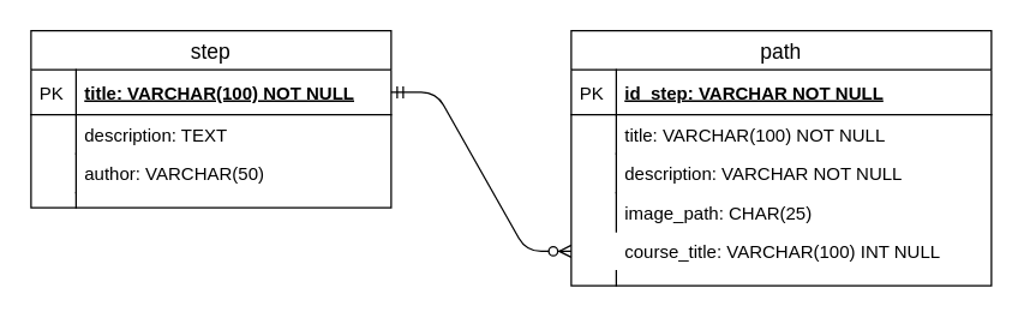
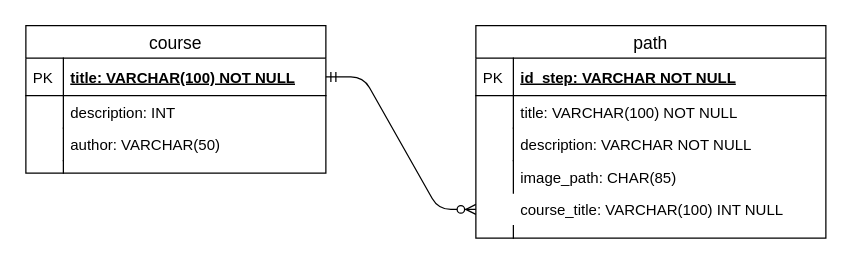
  <mxCell id="0" />
  <mxCell id="1" parent="0" />
- <mxCell id="2" value="step" style="swimlane;fontStyle=0;childLayout=stackLayout;horizontal=1;startSize=26;horizontalStack=0;resizeParent=1;resizeParentMax=0;resizeLast=0;collapsible=1;marginBottom=0;align=center;fontSize=14;" vertex="1" parent="1"><mxGeometry x="20" y="20" width="240" height="118" as="geometry" /></mxCell>
+ <mxCell id="2" value="course" style="swimlane;fontStyle=0;childLayout=stackLayout;horizontal=1;startSize=26;horizontalStack=0;resizeParent=1;resizeParentMax=0;resizeLast=0;collapsible=1;marginBottom=0;align=center;fontSize=14;" vertex="1" parent="1"><mxGeometry x="20" y="20" width="240" height="118" as="geometry" /></mxCell>
  <mxCell id="3" value="title: VARCHAR(100) NOT NULL" style="shape=partialRectangle;top=0;left=0;right=0;bottom=1;align=left;verticalAlign=middle;fillColor=none;spacingLeft=34;spacingRight=4;overflow=hidden;rotatable=0;points=[[0,0.5],[1,0.5]];portConstraint=eastwest;dropTarget=0;fontStyle=5;fontSize=12;" vertex="1" parent="2"><mxGeometry y="26" width="240" height="30" as="geometry" /></mxCell>
  <mxCell id="4" value="PK" style="shape=partialRectangle;top=0;left=0;bottom=0;fillColor=none;align=left;verticalAlign=middle;spacingLeft=4;spacingRight=4;overflow=hidden;rotatable=0;points=[];portConstraint=eastwest;part=1;fontSize=12;" vertex="1" connectable="0" parent="3"><mxGeometry width="30" height="30" as="geometry" /></mxCell>
- <mxCell id="5" value="description: TEXT" style="shape=partialRectangle;top=0;left=0;right=0;bottom=0;align=left;verticalAlign=top;fillColor=none;spacingLeft=34;spacingRight=4;overflow=hidden;rotatable=0;points=[[0,0.5],[1,0.5]];portConstraint=eastwest;dropTarget=0;fontSize=12;" vertex="1" parent="2"><mxGeometry y="56" width="240" height="26" as="geometry" /></mxCell>
+ <mxCell id="5" value="description: INT" style="shape=partialRectangle;top=0;left=0;right=0;bottom=0;align=left;verticalAlign=top;fillColor=none;spacingLeft=34;spacingRight=4;overflow=hidden;rotatable=0;points=[[0,0.5],[1,0.5]];portConstraint=eastwest;dropTarget=0;fontSize=12;" vertex="1" parent="2"><mxGeometry y="56" width="240" height="26" as="geometry" /></mxCell>
  <mxCell id="6" value="" style="shape=partialRectangle;top=0;left=0;bottom=0;fillColor=none;align=left;verticalAlign=top;spacingLeft=4;spacingRight=4;overflow=hidden;rotatable=0;points=[];portConstraint=eastwest;part=1;fontSize=12;" vertex="1" connectable="0" parent="5"><mxGeometry width="30" height="26" as="geometry" /></mxCell>
  <mxCell id="7" value="author: VARCHAR(50)" style="shape=partialRectangle;top=0;left=0;right=0;bottom=0;align=left;verticalAlign=top;fillColor=none;spacingLeft=34;spacingRight=4;overflow=hidden;rotatable=0;points=[[0,0.5],[1,0.5]];portConstraint=eastwest;dropTarget=0;fontSize=12;" vertex="1" parent="2"><mxGeometry y="82" width="240" height="26" as="geometry" /></mxCell>
  <mxCell id="8" value="" style="shape=partialRectangle;top=0;left=0;bottom=0;fillColor=none;align=left;verticalAlign=top;spacingLeft=4;spacingRight=4;overflow=hidden;rotatable=0;points=[];portConstraint=eastwest;part=1;fontSize=12;" vertex="1" connectable="0" parent="7"><mxGeometry width="30" height="26" as="geometry" /></mxCell>
  <mxCell id="9" value="" style="shape=partialRectangle;top=0;left=0;right=0;bottom=0;align=left;verticalAlign=top;fillColor=none;spacingLeft=34;spacingRight=4;overflow=hidden;rotatable=0;points=[[0,0.5],[1,0.5]];portConstraint=eastwest;dropTarget=0;fontSize=12;" vertex="1" parent="2"><mxGeometry y="108" width="240" height="10" as="geometry" /></mxCell>
  <mxCell id="10" value="" style="shape=partialRectangle;top=0;left=0;bottom=0;fillColor=none;align=left;verticalAlign=top;spacingLeft=4;spacingRight=4;overflow=hidden;rotatable=0;points=[];portConstraint=eastwest;part=1;fontSize=12;" vertex="1" connectable="0" parent="9"><mxGeometry width="30" height="10" as="geometry" /></mxCell>
  <mxCell id="11" value="path" style="swimlane;fontStyle=0;childLayout=stackLayout;horizontal=1;startSize=26;horizontalStack=0;resizeParent=1;resizeParentMax=0;resizeLast=0;collapsible=1;marginBottom=0;align=center;fontSize=14;" vertex="1" parent="1"><mxGeometry x="380" y="20" width="280" height="170" as="geometry" /></mxCell>
  <mxCell id="12" value="id_step: VARCHAR NOT NULL" style="shape=partialRectangle;top=0;left=0;right=0;bottom=1;align=left;verticalAlign=middle;fillColor=none;spacingLeft=34;spacingRight=4;overflow=hidden;rotatable=0;points=[[0,0.5],[1,0.5]];portConstraint=eastwest;dropTarget=0;fontStyle=5;fontSize=12;" vertex="1" parent="11"><mxGeometry y="26" width="280" height="30" as="geometry" /></mxCell>
  <mxCell id="13" value="PK" style="shape=partialRectangle;top=0;left=0;bottom=0;fillColor=none;align=left;verticalAlign=middle;spacingLeft=4;spacingRight=4;overflow=hidden;rotatable=0;points=[];portConstraint=eastwest;part=1;fontSize=12;" vertex="1" connectable="0" parent="12"><mxGeometry width="30" height="30" as="geometry" /></mxCell>
  <mxCell id="14" value="title: VARCHAR(100) NOT NULL" style="shape=partialRectangle;top=0;left=0;right=0;bottom=0;align=left;verticalAlign=top;fillColor=none;spacingLeft=34;spacingRight=4;overflow=hidden;rotatable=0;points=[[0,0.5],[1,0.5]];portConstraint=eastwest;dropTarget=0;fontSize=12;" vertex="1" parent="11"><mxGeometry y="56" width="280" height="26" as="geometry" /></mxCell>
  <mxCell id="15" value="" style="shape=partialRectangle;top=0;left=0;bottom=0;fillColor=none;align=left;verticalAlign=top;spacingLeft=4;spacingRight=4;overflow=hidden;rotatable=0;points=[];portConstraint=eastwest;part=1;fontSize=12;" vertex="1" connectable="0" parent="14"><mxGeometry width="30" height="26" as="geometry" /></mxCell>
  <mxCell id="16" value="description: VARCHAR NOT NULL" style="shape=partialRectangle;top=0;left=0;right=0;bottom=0;align=left;verticalAlign=top;fillColor=none;spacingLeft=34;spacingRight=4;overflow=hidden;rotatable=0;points=[[0,0.5],[1,0.5]];portConstraint=eastwest;dropTarget=0;fontSize=12;" vertex="1" parent="11"><mxGeometry y="82" width="280" height="26" as="geometry" /></mxCell>
  <mxCell id="17" value="" style="shape=partialRectangle;top=0;left=0;bottom=0;fillColor=none;align=left;verticalAlign=top;spacingLeft=4;spacingRight=4;overflow=hidden;rotatable=0;points=[];portConstraint=eastwest;part=1;fontSize=12;" vertex="1" connectable="0" parent="16"><mxGeometry width="30" height="26" as="geometry" /></mxCell>
- <mxCell id="18" value="image_path: CHAR(25)" style="shape=partialRectangle;top=0;left=0;right=0;bottom=0;align=left;verticalAlign=top;fillColor=none;spacingLeft=34;spacingRight=4;overflow=hidden;rotatable=0;points=[[0,0.5],[1,0.5]];portConstraint=eastwest;dropTarget=0;fontSize=12;" vertex="1" parent="11"><mxGeometry y="108" width="280" height="26" as="geometry" /></mxCell>
+ <mxCell id="18" value="image_path: CHAR(85)" style="shape=partialRectangle;top=0;left=0;right=0;bottom=0;align=left;verticalAlign=top;fillColor=none;spacingLeft=34;spacingRight=4;overflow=hidden;rotatable=0;points=[[0,0.5],[1,0.5]];portConstraint=eastwest;dropTarget=0;fontSize=12;" vertex="1" parent="11"><mxGeometry y="108" width="280" height="26" as="geometry" /></mxCell>
  <mxCell id="19" value="" style="shape=partialRectangle;top=0;left=0;bottom=0;fillColor=none;align=left;verticalAlign=top;spacingLeft=4;spacingRight=4;overflow=hidden;rotatable=0;points=[];portConstraint=eastwest;part=1;fontSize=12;" vertex="1" connectable="0" parent="18"><mxGeometry width="30" height="26" as="geometry" /></mxCell>
  <mxCell id="20" value="course_title: VARCHAR(100) INT NULL" style="shape=partialRectangle;top=0;left=0;right=0;bottom=0;align=left;verticalAlign=top;fillColor=none;spacingLeft=34;spacingRight=4;overflow=hidden;rotatable=0;points=[[0,0.5],[1,0.5]];portConstraint=eastwest;dropTarget=0;fontSize=12;" vertex="1" parent="11"><mxGeometry y="134" width="280" height="26" as="geometry" /></mxCell>
  <mxCell id="21" value="" style="shape=partialRectangle;top=0;left=0;right=0;bottom=0;align=left;verticalAlign=top;fillColor=none;spacingLeft=34;spacingRight=4;overflow=hidden;rotatable=0;points=[[0,0.5],[1,0.5]];portConstraint=eastwest;dropTarget=0;fontSize=12;" vertex="1" parent="11"><mxGeometry y="160" width="280" height="10" as="geometry" /></mxCell>
  <mxCell id="22" value="" style="shape=partialRectangle;top=0;left=0;bottom=0;fillColor=none;align=left;verticalAlign=top;spacingLeft=4;spacingRight=4;overflow=hidden;rotatable=0;points=[];portConstraint=eastwest;part=1;fontSize=12;" vertex="1" connectable="0" parent="21"><mxGeometry width="30" height="10" as="geometry" /></mxCell>
  <mxCell id="23" value="" style="edgeStyle=entityRelationEdgeStyle;fontSize=12;html=1;endArrow=ERzeroToMany;startArrow=ERmandOne;" edge="1" parent="1" source="3" target="20"><mxGeometry width="100" height="100" relative="1" as="geometry"><mxPoint x="260" y="300" as="sourcePoint" /><mxPoint x="360" y="200" as="targetPoint" /></mxGeometry></mxCell>
